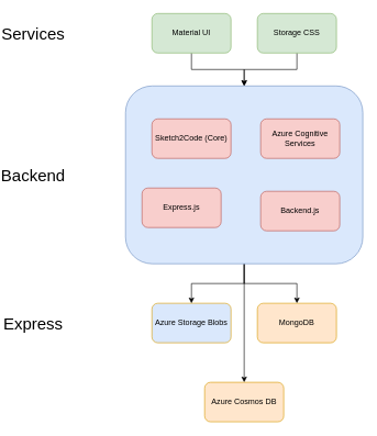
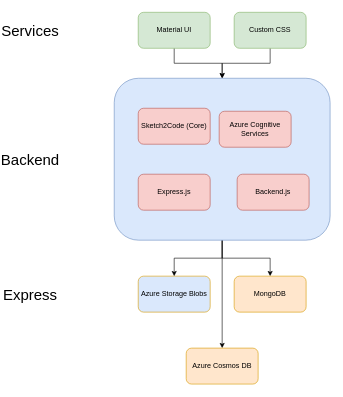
  <mxCell id="0" />
  <mxCell id="1" parent="0" />
  <mxCell id="2" style="edgeStyle=orthogonalEdgeStyle;rounded=0;orthogonalLoop=1;jettySize=auto;html=1;entryX=0.5;entryY=0;entryDx=0;entryDy=0;" edge="1" parent="1" source="3" target="10"><mxGeometry relative="1" as="geometry" /></mxCell>
  <mxCell id="3" value="Material UI" style="rounded=1;whiteSpace=wrap;html=1;fillColor=#d5e8d4;strokeColor=#82b366;" vertex="1" parent="1"><mxGeometry x="230" y="20" width="120" height="60" as="geometry" /></mxCell>
  <mxCell id="4" style="edgeStyle=orthogonalEdgeStyle;rounded=0;orthogonalLoop=1;jettySize=auto;html=1;entryX=0.5;entryY=0;entryDx=0;entryDy=0;" edge="1" parent="1" source="5" target="10"><mxGeometry relative="1" as="geometry" /></mxCell>
- <mxCell id="5" value="Storage CSS" style="rounded=1;whiteSpace=wrap;html=1;fillColor=#d5e8d4;strokeColor=#82b366;" vertex="1" parent="1"><mxGeometry x="390" y="20" width="120" height="60" as="geometry" /></mxCell>
+ <mxCell id="5" value="Custom CSS" style="rounded=1;whiteSpace=wrap;html=1;fillColor=#d5e8d4;strokeColor=#82b366;" vertex="1" parent="1"><mxGeometry x="390" y="20" width="120" height="60" as="geometry" /></mxCell>
  <mxCell id="6" value="Azure Storage Blobs" style="rounded=1;whiteSpace=wrap;html=1;fillColor=#dae8fc;strokeColor=#d79b00;" vertex="1" parent="1"><mxGeometry x="230" y="460" width="120" height="60" as="geometry" /></mxCell>
  <mxCell id="7" style="edgeStyle=orthogonalEdgeStyle;rounded=0;orthogonalLoop=1;jettySize=auto;html=1;exitX=0.5;exitY=1;exitDx=0;exitDy=0;entryX=0.5;entryY=0;entryDx=0;entryDy=0;" edge="1" parent="1" source="10" target="6"><mxGeometry relative="1" as="geometry"><mxPoint x="360" y="440" as="targetPoint" /></mxGeometry></mxCell>
  <mxCell id="8" style="edgeStyle=orthogonalEdgeStyle;rounded=0;orthogonalLoop=1;jettySize=auto;html=1;exitX=0.5;exitY=1;exitDx=0;exitDy=0;entryX=0.5;entryY=0;entryDx=0;entryDy=0;" edge="1" parent="1" source="10" target="12"><mxGeometry relative="1" as="geometry" /></mxCell>
  <mxCell id="9" style="edgeStyle=orthogonalEdgeStyle;rounded=0;orthogonalLoop=1;jettySize=auto;html=1;exitX=0.5;exitY=1;exitDx=0;exitDy=0;entryX=0.5;entryY=0;entryDx=0;entryDy=0;" edge="1" parent="1" source="10" target="11"><mxGeometry relative="1" as="geometry" /></mxCell>
  <mxCell id="10" value="" style="rounded=1;whiteSpace=wrap;html=1;fillColor=#dae8fc;strokeColor=#6c8ebf;" vertex="1" parent="1"><mxGeometry x="190" y="130" width="360" height="270" as="geometry" /></mxCell>
  <mxCell id="11" value="Azure Cosmos DB" style="rounded=1;whiteSpace=wrap;html=1;fillColor=#ffe6cc;strokeColor=#d79b00;" vertex="1" parent="1"><mxGeometry x="310" y="580" width="120" height="60" as="geometry" /></mxCell>
  <mxCell id="12" value="MongoDB" style="rounded=1;whiteSpace=wrap;html=1;fillColor=#ffe6cc;strokeColor=#d79b00;" vertex="1" parent="1"><mxGeometry x="390" y="460" width="120" height="60" as="geometry" /></mxCell>
  <mxCell id="13" value="Sketch2Code (Core)" style="rounded=1;whiteSpace=wrap;html=1;fillColor=#f8cecc;strokeColor=#b85450;" vertex="1" parent="1"><mxGeometry x="230" y="180" width="120" height="60" as="geometry" /></mxCell>
- <mxCell id="14" value="Azure Cognitive Services" style="rounded=1;whiteSpace=wrap;html=1;fillColor=#f8cecc;strokeColor=#b85450;" vertex="1" parent="1"><mxGeometry x="395" y="180" width="120" height="60" as="geometry" /></mxCell>
- <mxCell id="15" value="Express.js" style="rounded=1;whiteSpace=wrap;html=1;fillColor=#f8cecc;strokeColor=#b85450;" vertex="1" parent="1"><mxGeometry x="215" y="285" width="120" height="60" as="geometry" /></mxCell>
+ <mxCell id="14" value="Azure Cognitive Services" style="rounded=1;whiteSpace=wrap;html=1;fillColor=#f8cecc;strokeColor=#b85450;" vertex="1" parent="1"><mxGeometry x="365" y="185" width="120" height="60" as="geometry" /></mxCell>
+ <mxCell id="15" value="Express.js" style="rounded=1;whiteSpace=wrap;html=1;fillColor=#f8cecc;strokeColor=#b85450;" vertex="1" parent="1"><mxGeometry x="230" y="290" width="120" height="60" as="geometry" /></mxCell>
  <mxCell id="16" value="Backend.js" style="rounded=1;whiteSpace=wrap;html=1;fillColor=#f8cecc;strokeColor=#b85450;" vertex="1" parent="1"><mxGeometry x="395" y="290" width="120" height="60" as="geometry" /></mxCell>
  <mxCell id="17" value="&lt;font style=&quot;font-size: 25px&quot;&gt;Services&lt;/font&gt;" style="text;html=1;strokeColor=none;fillColor=none;align=center;verticalAlign=middle;whiteSpace=wrap;rounded=0;" vertex="1" parent="1"><mxGeometry x="20" y="35" width="60" height="30" as="geometry" /></mxCell>
  <mxCell id="18" value="&lt;font style=&quot;font-size: 25px&quot;&gt;Backend&lt;/font&gt;" style="text;html=1;strokeColor=none;fillColor=none;align=center;verticalAlign=middle;whiteSpace=wrap;rounded=0;" vertex="1" parent="1"><mxGeometry x="20" y="250" width="60" height="30" as="geometry" /></mxCell>
  <mxCell id="19" value="&lt;font style=&quot;font-size: 25px&quot;&gt;Express&lt;/font&gt;" style="text;html=1;strokeColor=none;fillColor=none;align=center;verticalAlign=middle;whiteSpace=wrap;rounded=0;" vertex="1" parent="1"><mxGeometry x="20" y="475" width="60" height="30" as="geometry" /></mxCell>
